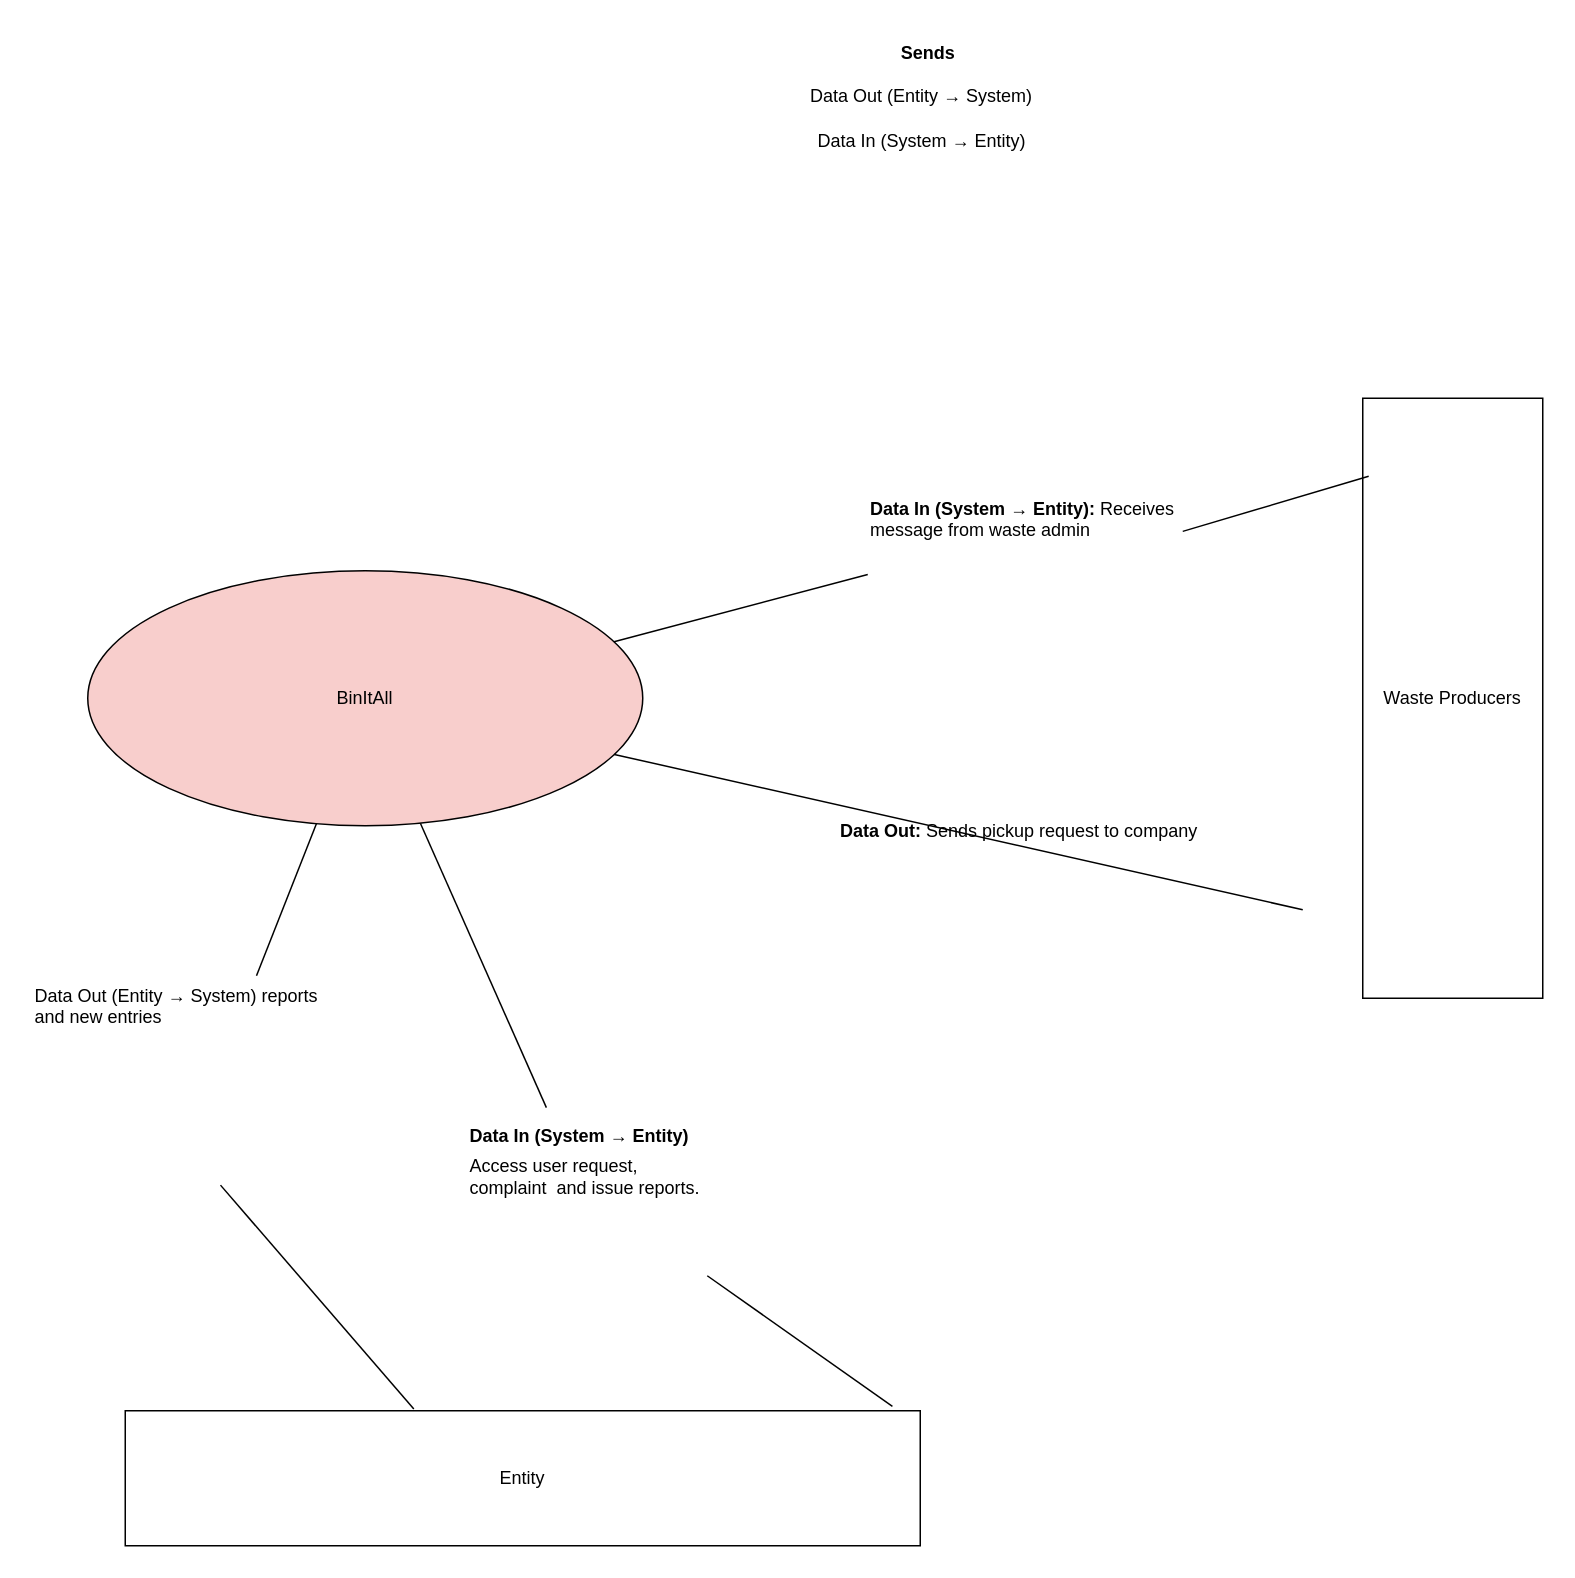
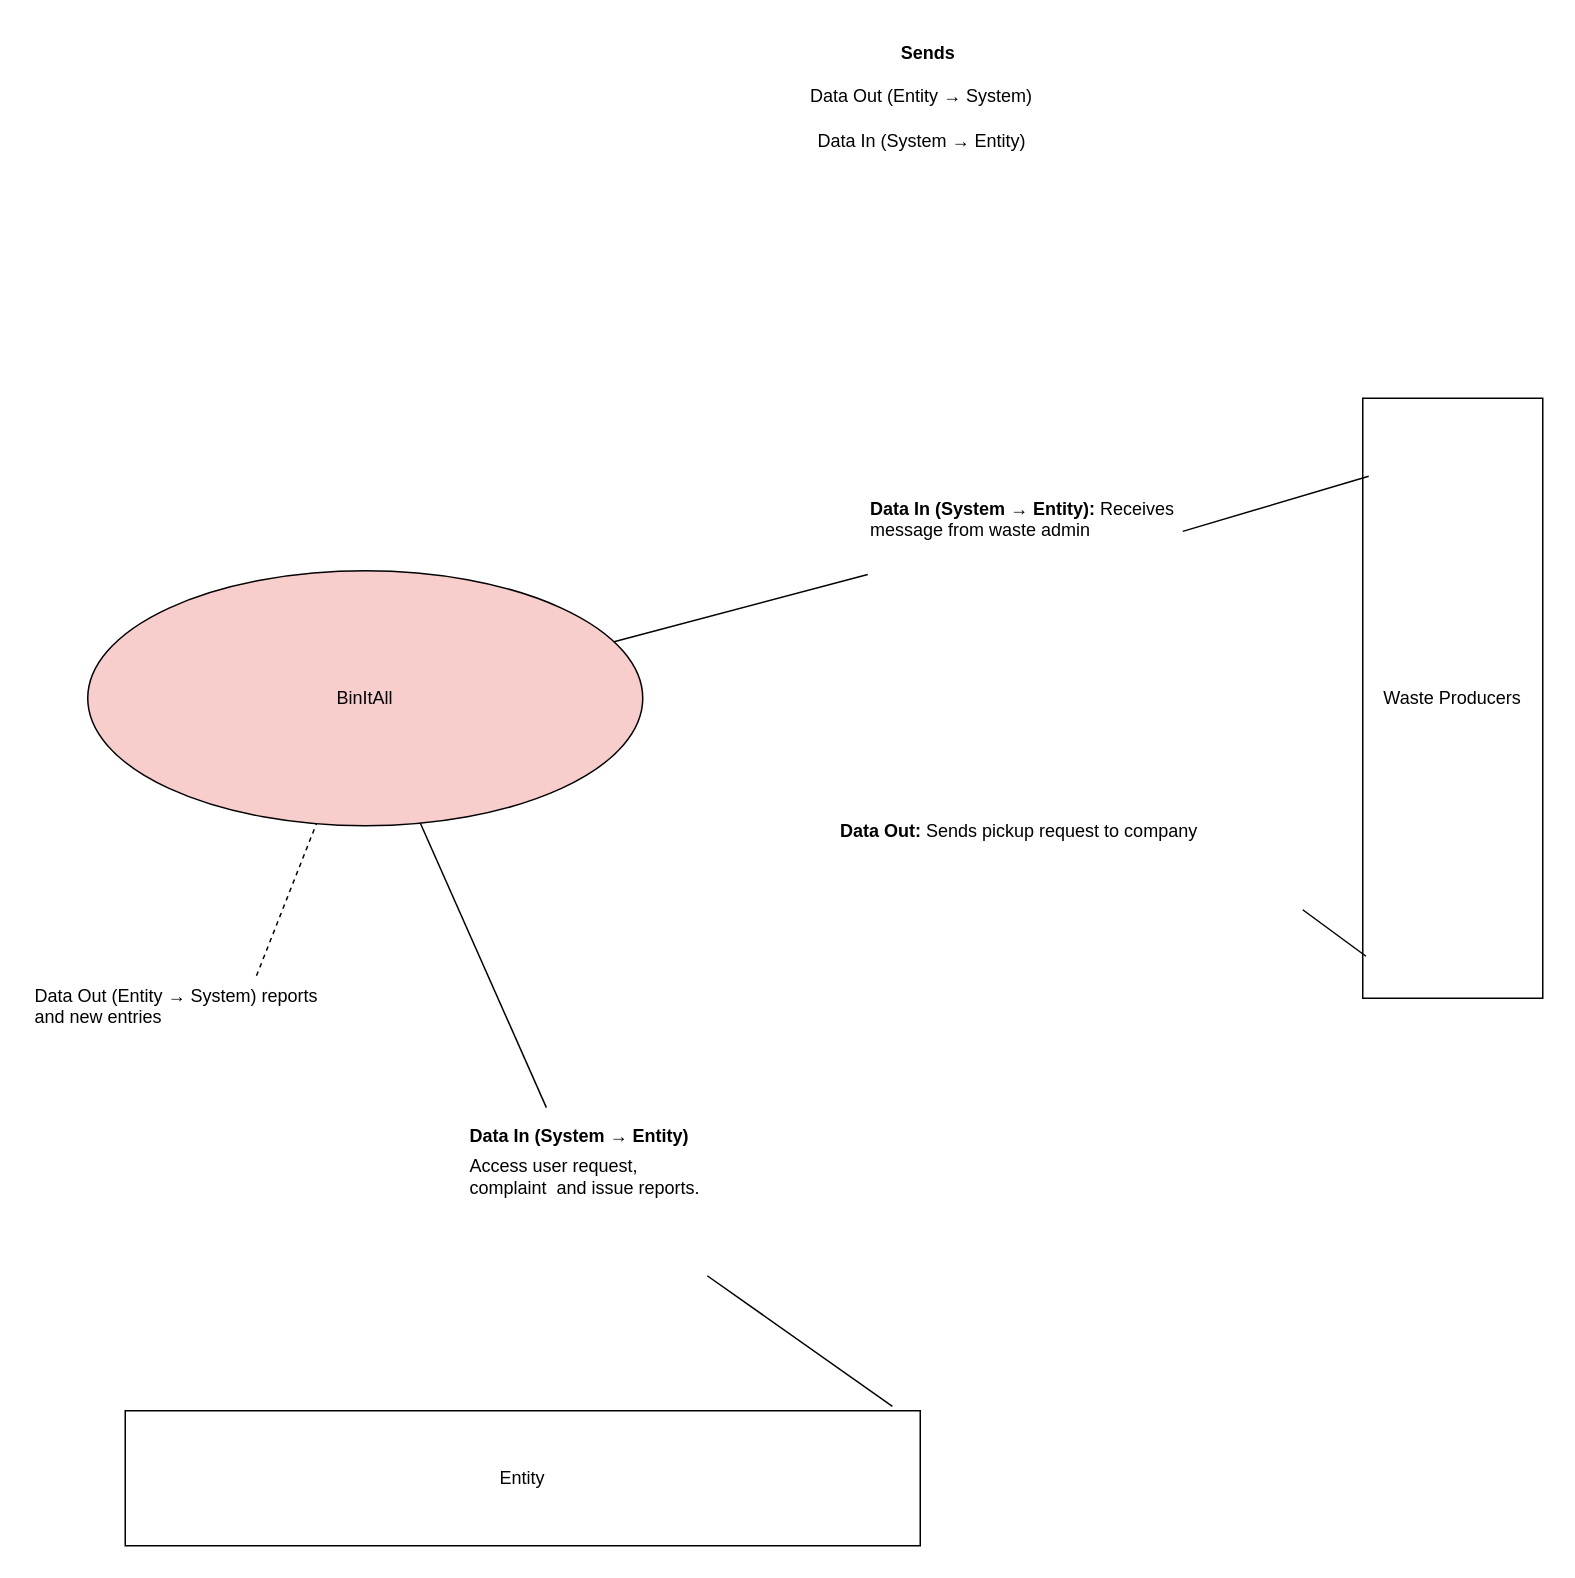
  <mxCell id="0" />
  <mxCell id="1" parent="0" />
  <mxCell id="2" value="BinItAll" style="ellipse;whiteSpace=wrap;html=1;fillColor=#f8cecc;strokeColor=default;" parent="1" vertex="1"><mxGeometry x="58" y="380" width="370" height="170" as="geometry" /></mxCell>
  <mxCell id="3" value="Waste Producers" style="rounded=0;whiteSpace=wrap;html=1;" parent="1" vertex="1"><mxGeometry x="908" y="265" width="120" height="400" as="geometry" /></mxCell>
  <mxCell id="4" value="Entity" style="rounded=0;whiteSpace=wrap;html=1;" parent="1" vertex="1"><mxGeometry x="83" y="940" width="530" height="90" as="geometry" /></mxCell>
  <mxCell id="5" value="" style="endArrow=none;html=1;rounded=0;exitX=1;exitY=0.25;exitDx=0;exitDy=0;entryX=0.033;entryY=0.13;entryDx=0;entryDy=0;entryPerimeter=0;" parent="1" source="8" target="3" edge="1"><mxGeometry width="50" height="50" relative="1" as="geometry"><mxPoint x="578" y="490" as="sourcePoint" /><mxPoint x="628" y="440" as="targetPoint" /></mxGeometry></mxCell>
- <mxCell id="6" value="" style="endArrow=none;html=1;rounded=0;exitX=1;exitY=1;exitDx=0;exitDy=0;" parent="1" source="9" target="2" edge="1"><mxGeometry width="50" height="50" relative="1" as="geometry"><mxPoint x="478" y="530.5" as="sourcePoint" /><mxPoint x="1178" y="490" as="targetPoint" /></mxGeometry></mxCell>
+ <mxCell id="6" value="" style="endArrow=none;html=1;rounded=0;exitX=1;exitY=1;exitDx=0;exitDy=0;entryX=0.018;entryY=0.93;entryDx=0;entryDy=0;entryPerimeter=0;" parent="1" source="9" target="3" edge="1"><mxGeometry width="50" height="50" relative="1" as="geometry"><mxPoint x="478" y="530.5" as="sourcePoint" /><mxPoint x="1178" y="490" as="targetPoint" /></mxGeometry></mxCell>
  <mxCell id="7" value="" style="endArrow=none;html=1;rounded=0;exitX=1;exitY=0.25;exitDx=0;exitDy=0;entryX=0;entryY=0.5;entryDx=0;entryDy=0;" parent="1" source="2" target="8" edge="1"><mxGeometry width="50" height="50" relative="1" as="geometry"><mxPoint x="428" y="423" as="sourcePoint" /><mxPoint x="1192" y="312" as="targetPoint" /></mxGeometry></mxCell>
  <mxCell id="8" value="&lt;b&gt;Data In (System → Entity):&amp;nbsp;&lt;/b&gt;Receives message from waste admin" style="text;whiteSpace=wrap;html=1;" parent="1" vertex="1"><mxGeometry x="578" y="325" width="210" height="115" as="geometry" /></mxCell>
  <mxCell id="9" value="&lt;br&gt;&lt;b&gt;Data Out:&lt;/b&gt;&amp;nbsp;Sends pickup request to company" style="text;whiteSpace=wrap;html=1;" parent="1" vertex="1"><mxGeometry x="558" y="526" width="310" height="80" as="geometry" /></mxCell>
- <mxCell id="10" value="" style="endArrow=none;html=1;rounded=0;exitX=0.75;exitY=0;exitDx=0;exitDy=0;" parent="1" source="12" target="2" edge="1"><mxGeometry width="50" height="50" relative="1" as="geometry"><mxPoint x="298" y="460" as="sourcePoint" /><mxPoint x="348" y="410" as="targetPoint" /><Array as="points" /></mxGeometry></mxCell>
- <mxCell id="11" value="" style="endArrow=none;html=1;rounded=0;exitX=0.363;exitY=-0.013;exitDx=0;exitDy=0;exitPerimeter=0;entryX=0.63;entryY=0.997;entryDx=0;entryDy=0;entryPerimeter=0;" parent="1" source="4" target="12" edge="1"><mxGeometry width="50" height="50" relative="1" as="geometry"><mxPoint x="140" y="899" as="sourcePoint" /><mxPoint x="186" y="550" as="targetPoint" /><Array as="points" /></mxGeometry></mxCell>
+ <mxCell id="10" value="" style="endArrow=none;html=1;rounded=0;exitX=0.75;exitY=0;exitDx=0;exitDy=0;dashed=1;" parent="1" source="12" target="2" edge="1"><mxGeometry width="50" height="50" relative="1" as="geometry"><mxPoint x="298" y="460" as="sourcePoint" /><mxPoint x="348" y="410" as="targetPoint" /><Array as="points" /></mxGeometry></mxCell>
  <mxCell id="12" value="Data Out (Entity → System) reports and new entries" style="text;whiteSpace=wrap;html=1;" parent="1" vertex="1"><mxGeometry x="20.5" y="650" width="200" height="140" as="geometry" /></mxCell>
  <mxCell id="13" value="" style="endArrow=none;html=1;rounded=0;exitX=0.328;exitY=-0.019;exitDx=0;exitDy=0;exitPerimeter=0;" parent="1" source="15" target="2" edge="1"><mxGeometry width="50" height="50" relative="1" as="geometry"><mxPoint x="348" y="880" as="sourcePoint" /><mxPoint x="398" y="830" as="targetPoint" /></mxGeometry></mxCell>
  <mxCell id="14" value="" style="endArrow=none;html=1;rounded=0;exitX=0.965;exitY=-0.033;exitDx=0;exitDy=0;exitPerimeter=0;" parent="1" source="4" target="15" edge="1"><mxGeometry width="50" height="50" relative="1" as="geometry"><mxPoint x="594" y="937" as="sourcePoint" /><mxPoint x="306" y="550" as="targetPoint" /></mxGeometry></mxCell>
  <mxCell id="15" value="&lt;table&gt;&lt;tbody&gt;&lt;tr&gt;&lt;td data-start=&quot;2049&quot; data-end=&quot;2081&quot; data-col-size=&quot;sm&quot;&gt;&lt;strong data-start=&quot;2051&quot; data-end=&quot;2080&quot;&gt;Data In (System → Entity)&lt;/strong&gt;&lt;/td&gt;&lt;/tr&gt;&lt;/tbody&gt;&lt;/table&gt;&lt;table&gt;&lt;tbody&gt;&lt;tr&gt;&lt;td data-start=&quot;2081&quot; data-end=&quot;2315&quot; data-col-size=&quot;xl&quot;&gt;Access user request, complaint&amp;nbsp; and issue reports.&lt;br&gt;&lt;/td&gt;&lt;/tr&gt;&lt;/tbody&gt;&lt;/table&gt;" style="text;whiteSpace=wrap;html=1;" parent="1" vertex="1"><mxGeometry x="308" y="740" width="170" height="110" as="geometry" /></mxCell>
  <mxCell id="16" value="Data Out (Entity → System)" style="text;whiteSpace=wrap;html=1;" parent="1" vertex="1"><mxGeometry x="538" y="50" width="180" height="40" as="geometry" /></mxCell>
  <mxCell id="17" value="Data In (System → Entity)" style="text;whiteSpace=wrap;html=1;" parent="1" vertex="1"><mxGeometry x="543" y="80" width="170" height="40" as="geometry" /></mxCell>
  <mxCell id="18" value="&lt;b&gt;Sends&lt;/b&gt;" style="text;html=1;align=center;verticalAlign=middle;resizable=0;points=[];autosize=1;strokeColor=none;fillColor=none;" parent="1" vertex="1"><mxGeometry x="593" y="20" width="50" height="30" as="geometry" /></mxCell>
